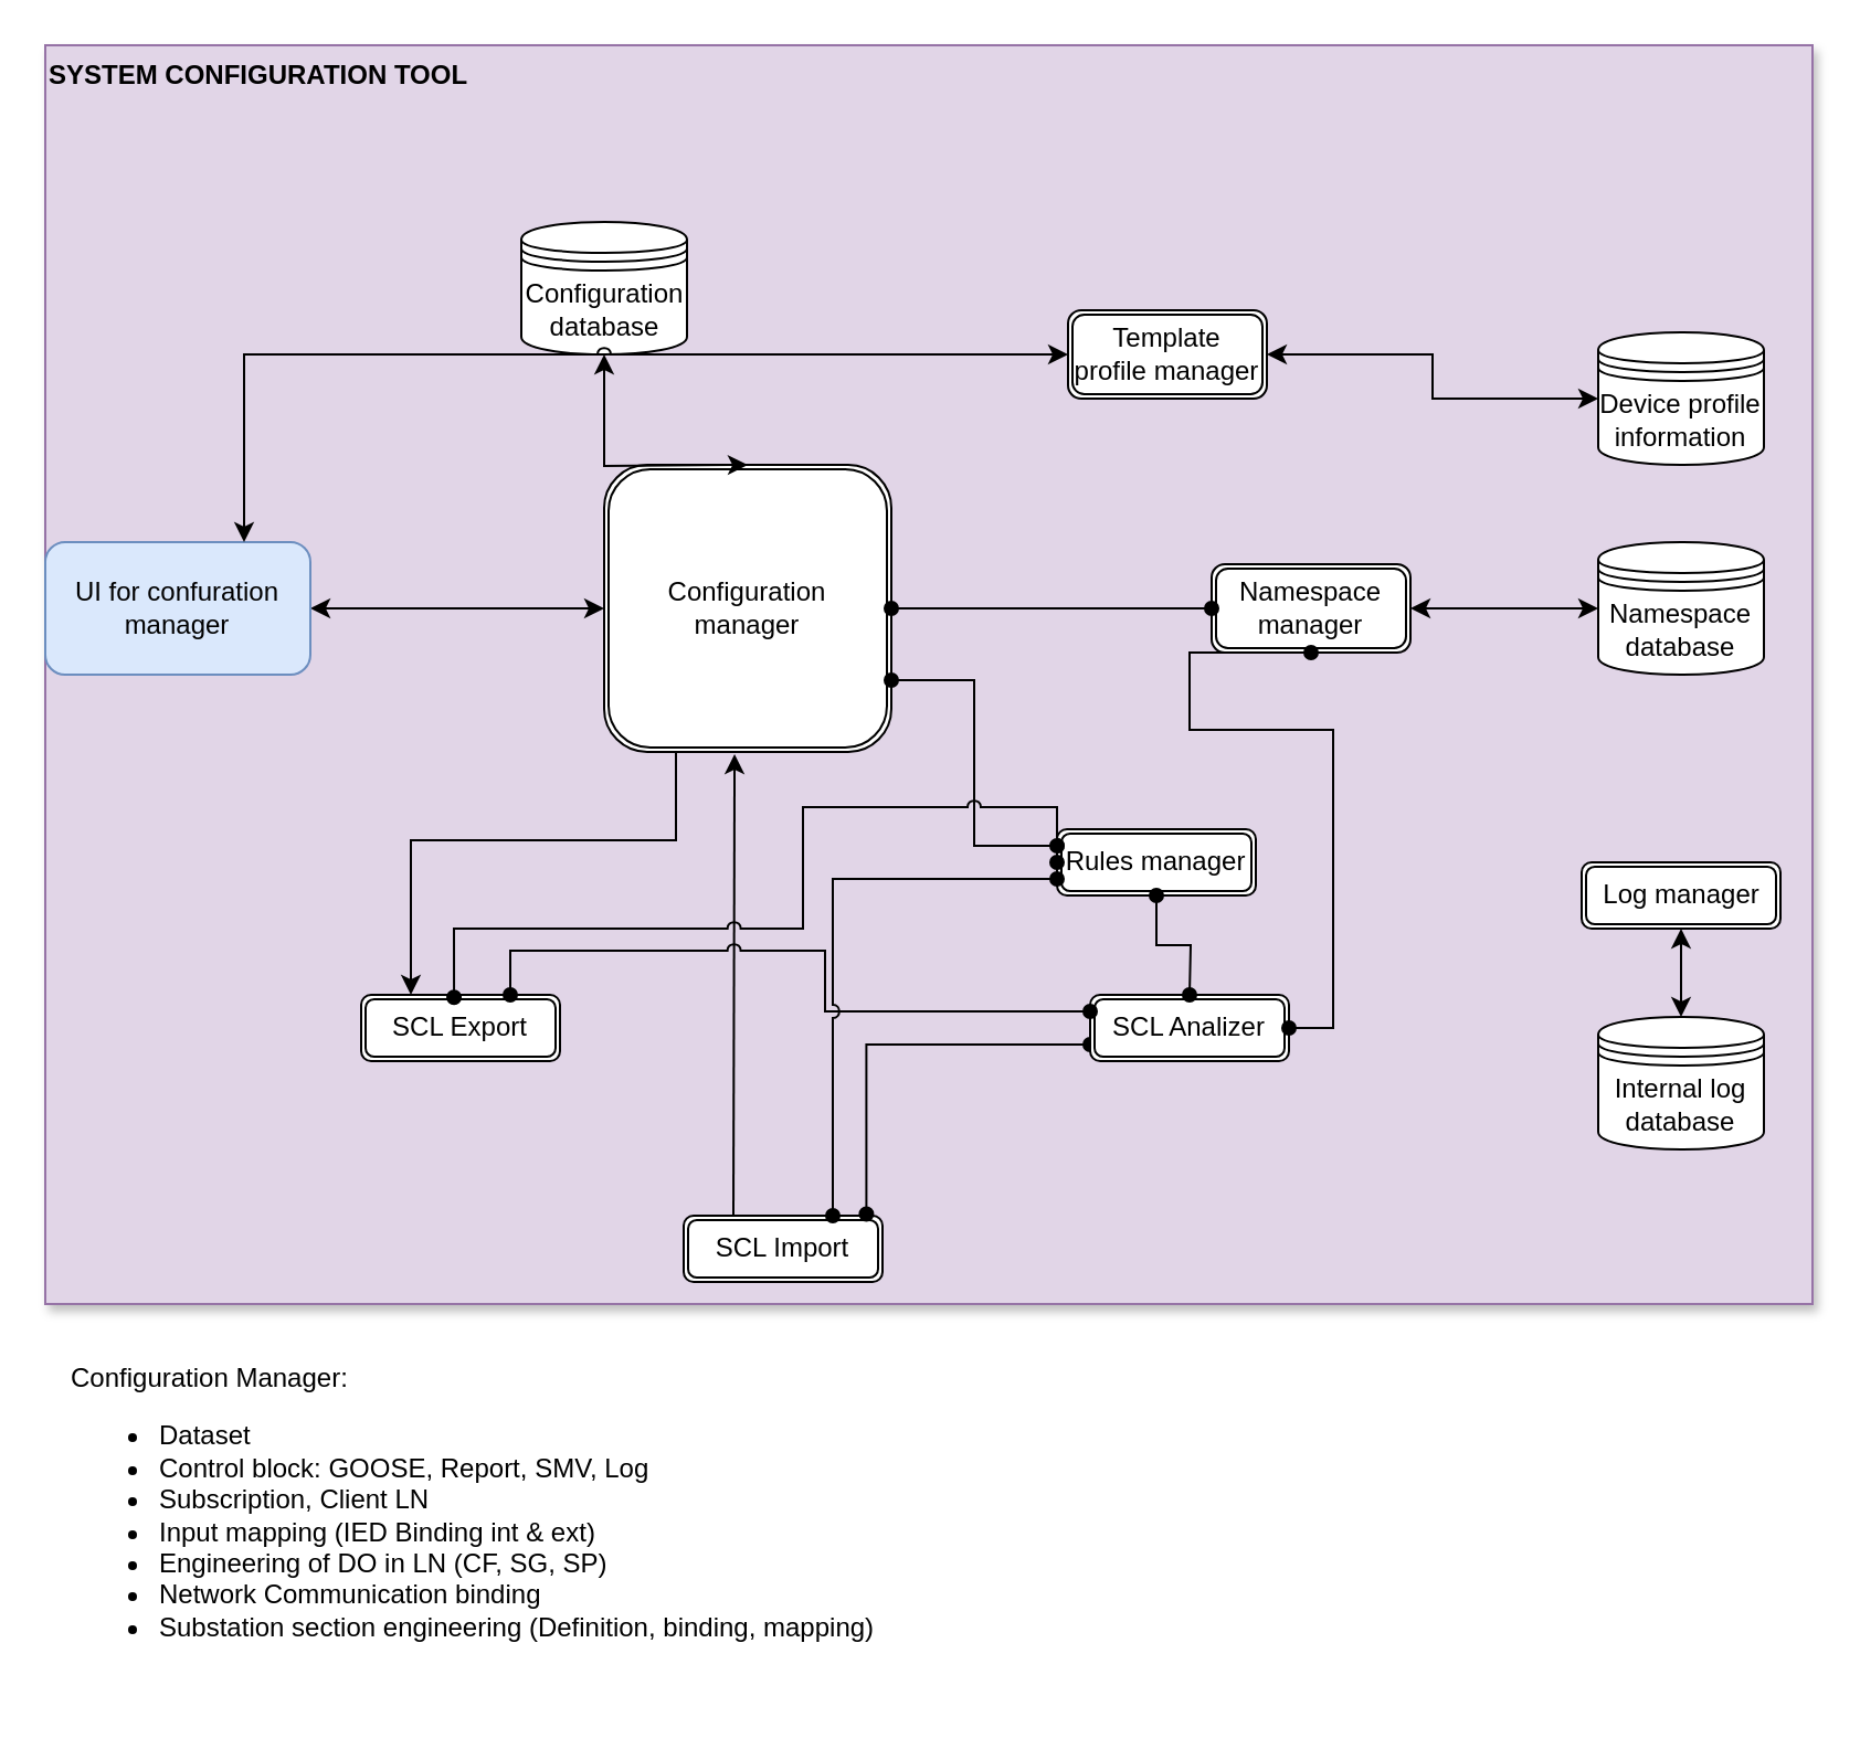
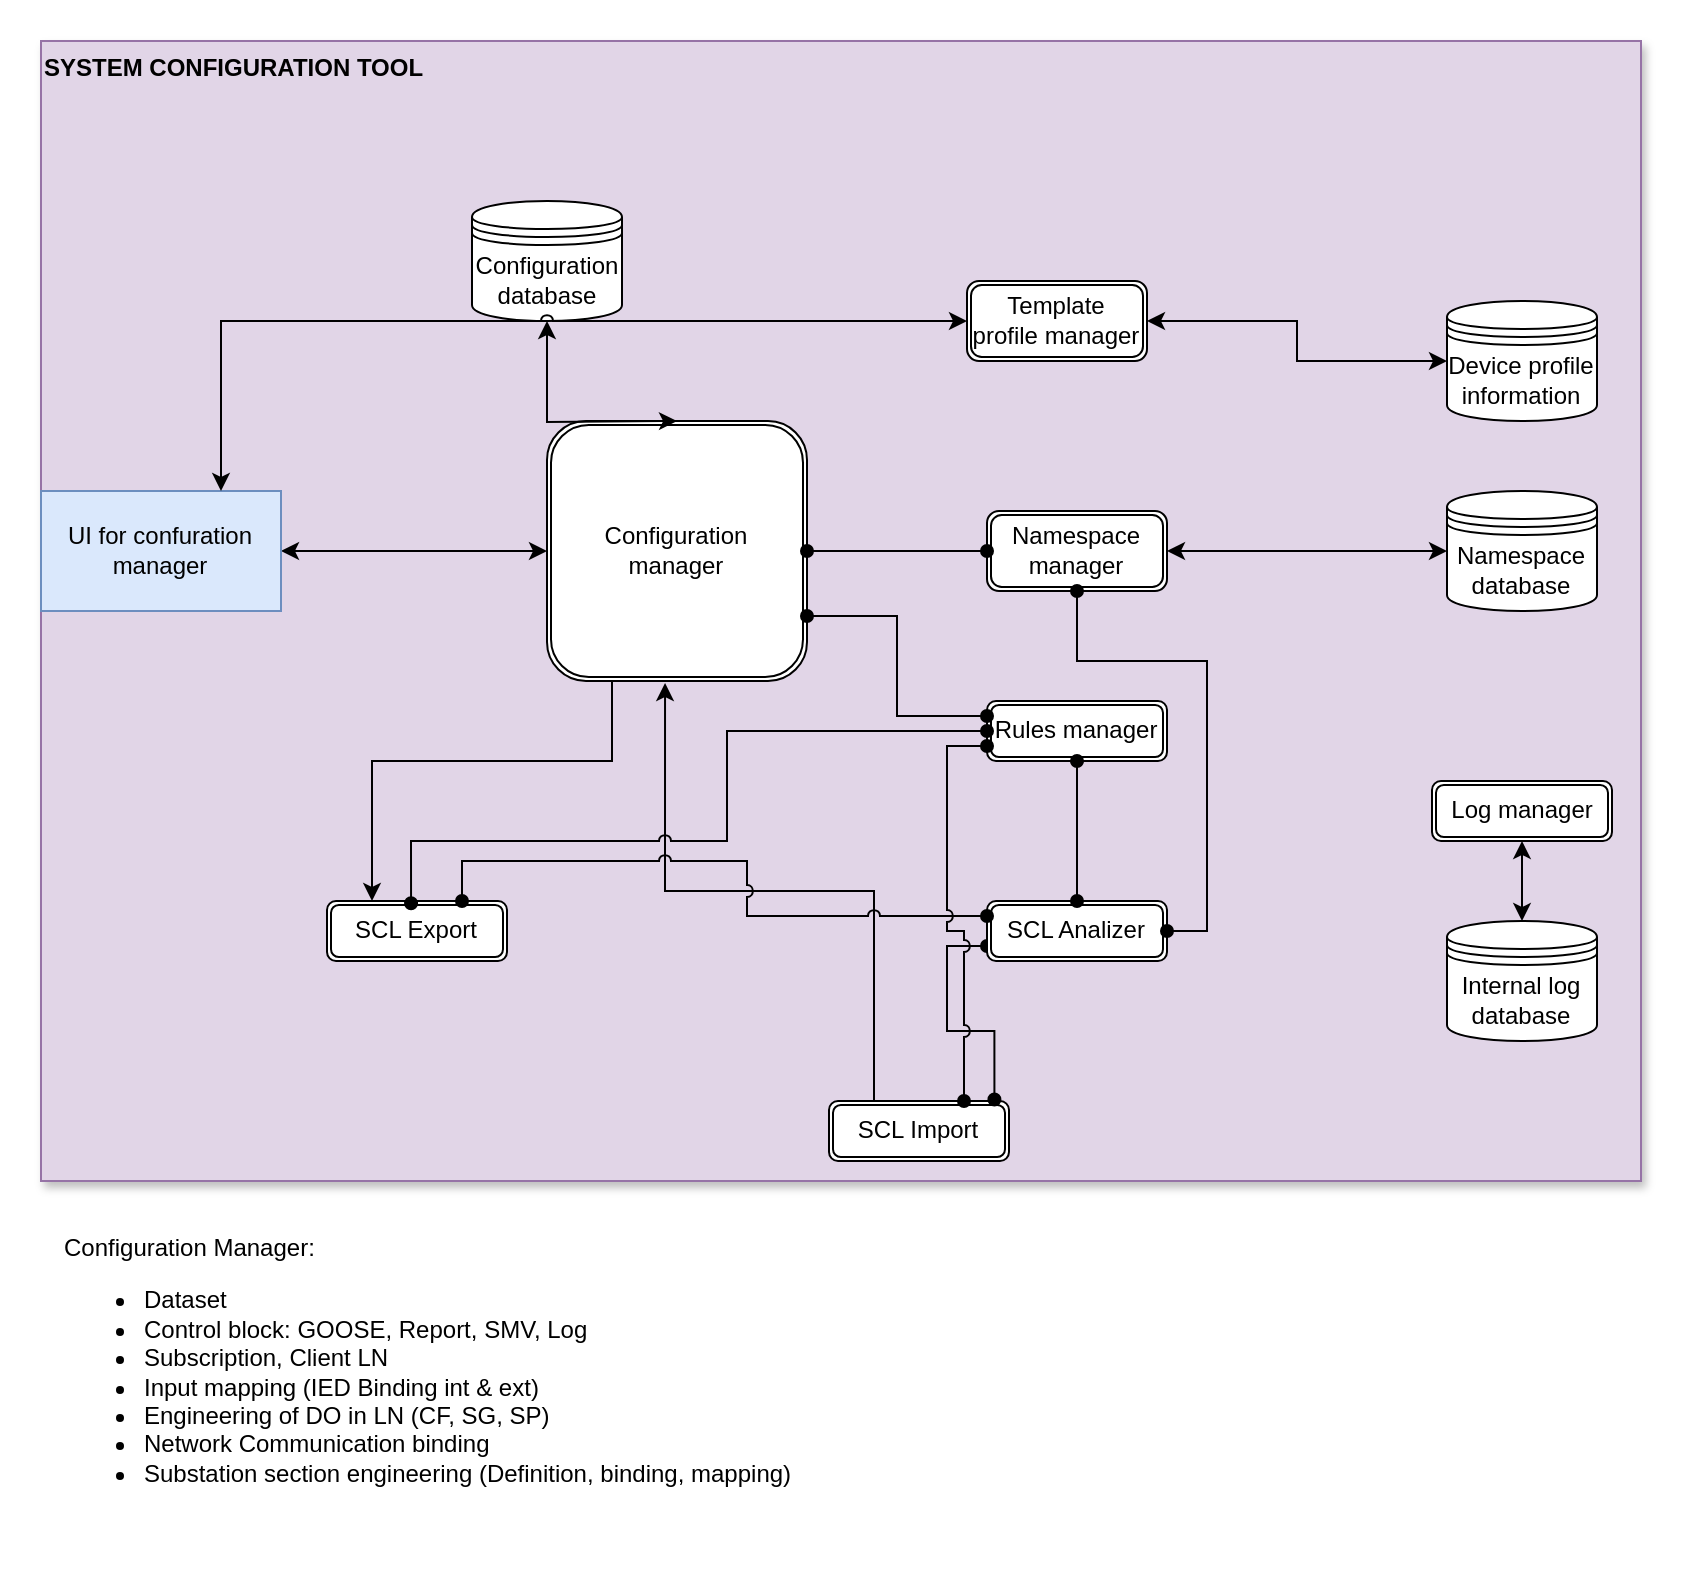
  <mxCell id="0" />
  <mxCell id="1" parent="0" />
  <mxCell id="2" value="SYSTEM CONFIGURATION TOOL" style="rounded=0;align=left;fillColor=#e1d5e7;strokeColor=#9673a6;comic=0;shadow=1;gradientColor=none;labelBorderColor=none;labelBackgroundColor=none;whiteSpace=wrap;html=1;horizontal=1;verticalAlign=top;fontStyle=1" parent="1" vertex="1"><mxGeometry x="20" y="20" width="800" height="570" as="geometry" /></mxCell>
  <mxCell id="3" value="SCL Export" style="shape=ext;double=1;rounded=1;whiteSpace=wrap;html=1;" parent="1" vertex="1"><mxGeometry x="163" y="450" width="90" height="30" as="geometry" /></mxCell>
- <mxCell id="4" value="SCL Import" style="shape=ext;double=1;rounded=1;whiteSpace=wrap;html=1;" parent="1" vertex="1"><mxGeometry x="309" y="550" width="90" height="30" as="geometry" /></mxCell>
+ <mxCell id="4" value="SCL Import" style="shape=ext;double=1;rounded=1;whiteSpace=wrap;html=1;" parent="1" vertex="1"><mxGeometry x="414" y="550" width="90" height="30" as="geometry" /></mxCell>
  <mxCell id="5" style="edgeStyle=orthogonalEdgeStyle;rounded=0;orthogonalLoop=1;jettySize=auto;html=1;exitX=0;exitY=0.75;exitDx=0;exitDy=0;entryX=0.919;entryY=-0.025;entryDx=0;entryDy=0;endArrow=oval;endFill=1;startArrow=oval;startFill=1;entryPerimeter=0;" parent="1" source="6" target="4" edge="1"><mxGeometry relative="1" as="geometry" /></mxCell>
  <mxCell id="6" value="SCL Analizer" style="shape=ext;double=1;rounded=1;whiteSpace=wrap;html=1;" parent="1" vertex="1"><mxGeometry x="493" y="450" width="90" height="30" as="geometry" /></mxCell>
- <mxCell id="7" value="Rules manager" style="shape=ext;double=1;rounded=1;whiteSpace=wrap;html=1;" parent="1" vertex="1"><mxGeometry x="478" y="375" width="90" height="30" as="geometry" /></mxCell>
- <mxCell id="8" value="Namespace&lt;br&gt;manager" style="shape=ext;double=1;rounded=1;whiteSpace=wrap;html=1;" parent="1" vertex="1"><mxGeometry x="548" y="255" width="90" height="40" as="geometry" /></mxCell>
+ <mxCell id="7" value="Rules manager" style="shape=ext;double=1;rounded=1;whiteSpace=wrap;html=1;" parent="1" vertex="1"><mxGeometry x="493" y="350" width="90" height="30" as="geometry" /></mxCell>
+ <mxCell id="8" value="Namespace&lt;br&gt;manager" style="shape=ext;double=1;rounded=1;whiteSpace=wrap;html=1;" parent="1" vertex="1"><mxGeometry x="493" y="255" width="90" height="40" as="geometry" /></mxCell>
  <mxCell id="9" value="Template profile manager" style="shape=ext;double=1;rounded=1;whiteSpace=wrap;html=1;" parent="1" vertex="1"><mxGeometry x="483" y="140" width="90" height="40" as="geometry" /></mxCell>
  <mxCell id="10" value="Configuration&lt;br&gt;manager" style="shape=ext;double=1;rounded=1;whiteSpace=wrap;html=1;container=0;" parent="1" vertex="1"><mxGeometry x="273" y="210" width="130" height="130" as="geometry" /></mxCell>
  <mxCell id="11" value="Configuration database" style="shape=datastore;whiteSpace=wrap;html=1;" parent="1" vertex="1"><mxGeometry x="235.5" y="100" width="75" height="60" as="geometry" /></mxCell>
  <mxCell id="12" value="Device profile information" style="shape=datastore;whiteSpace=wrap;html=1;" parent="1" vertex="1"><mxGeometry x="723" y="150" width="75" height="60" as="geometry" /></mxCell>
  <mxCell id="13" value="Namespace database" style="shape=datastore;whiteSpace=wrap;html=1;" parent="1" vertex="1"><mxGeometry x="723" y="245" width="75" height="60" as="geometry" /></mxCell>
  <mxCell id="14" value="Log manager" style="shape=ext;double=1;rounded=1;whiteSpace=wrap;html=1;" parent="1" vertex="1"><mxGeometry x="715.5" y="390" width="90" height="30" as="geometry" /></mxCell>
  <mxCell id="15" value="Internal log database" style="shape=datastore;whiteSpace=wrap;html=1;" parent="1" vertex="1"><mxGeometry x="723" y="460" width="75" height="60" as="geometry" /></mxCell>
  <mxCell id="16" value="Configuration Manager:&lt;br&gt;&lt;ul&gt;&lt;li&gt;Dataset&lt;/li&gt;&lt;li&gt;Control block: GOOSE, Report, SMV, Log&lt;/li&gt;&lt;li&gt;Subscription, Client LN&lt;/li&gt;&lt;li&gt;Input mapping (IED Binding int &amp;amp; ext)&lt;/li&gt;&lt;li&gt;Engineering of DO in LN (CF, SG, SP)&lt;/li&gt;&lt;li&gt;Network Communication binding&lt;/li&gt;&lt;li&gt;Substation section engineering (Definition, binding, mapping)&lt;/li&gt;&lt;/ul&gt;&lt;div&gt;&lt;br&gt;&lt;/div&gt;" style="text;html=1;strokeColor=none;fillColor=none;align=left;verticalAlign=top;whiteSpace=wrap;rounded=0;" parent="1" vertex="1"><mxGeometry x="30" y="610" width="400" height="160" as="geometry" /></mxCell>
  <mxCell id="17" style="edgeStyle=orthogonalEdgeStyle;rounded=0;orthogonalLoop=1;jettySize=auto;html=1;exitX=1;exitY=0.5;exitDx=0;exitDy=0;entryX=0;entryY=0.5;entryDx=0;entryDy=0;startArrow=classic;startFill=1;endArrow=classic;endFill=1;" parent="1" source="18" target="10" edge="1"><mxGeometry relative="1" as="geometry" /></mxCell>
- <mxCell id="18" value="UI for confuration manager" style="whiteSpace=wrap;html=1;align=center;fillColor=#dae8fc;strokeColor=#6c8ebf;rounded=1;" parent="1" vertex="1"><mxGeometry x="20" y="245" width="120" height="60" as="geometry" /></mxCell>
+ <mxCell id="18" value="UI for confuration manager" style="rounded=0;whiteSpace=wrap;html=1;align=center;fillColor=#dae8fc;strokeColor=#6c8ebf;" parent="1" vertex="1"><mxGeometry x="20" y="245" width="120" height="60" as="geometry" /></mxCell>
  <mxCell id="19" style="edgeStyle=orthogonalEdgeStyle;rounded=0;orthogonalLoop=1;jettySize=auto;html=1;exitX=0.25;exitY=0;exitDx=0;exitDy=0;entryX=0.25;entryY=1;entryDx=0;entryDy=0;startArrow=classic;startFill=1;endArrow=none;endFill=0;" parent="1" source="3" target="10" edge="1"><mxGeometry relative="1" as="geometry"><mxPoint x="203" y="285" as="sourcePoint" /><mxPoint x="283" y="285" as="targetPoint" /><Array as="points"><mxPoint x="186" y="380" /><mxPoint x="306" y="380" /></Array></mxGeometry></mxCell>
  <mxCell id="20" style="edgeStyle=orthogonalEdgeStyle;rounded=0;orthogonalLoop=1;jettySize=auto;html=1;exitX=0.454;exitY=1.008;exitDx=0;exitDy=0;entryX=0.25;entryY=0;entryDx=0;entryDy=0;startArrow=classic;startFill=1;endArrow=none;endFill=0;exitPerimeter=0;jumpStyle=arc;" parent="1" source="10" target="4" edge="1"><mxGeometry relative="1" as="geometry"><mxPoint x="195.5" y="560" as="sourcePoint" /><mxPoint x="315.5" y="350" as="targetPoint" /></mxGeometry></mxCell>
  <mxCell id="21" style="edgeStyle=orthogonalEdgeStyle;rounded=0;orthogonalLoop=1;jettySize=auto;html=1;entryX=0.75;entryY=0;entryDx=0;entryDy=0;endArrow=oval;endFill=1;startArrow=oval;startFill=1;exitX=0;exitY=0.25;exitDx=0;exitDy=0;jumpStyle=arc;" parent="1" source="6" target="3" edge="1"><mxGeometry relative="1" as="geometry"><mxPoint x="483" y="458" as="sourcePoint" /><mxPoint x="403" y="567.5" as="targetPoint" /></mxGeometry></mxCell>
  <mxCell id="22" style="edgeStyle=orthogonalEdgeStyle;rounded=0;orthogonalLoop=1;jettySize=auto;html=1;exitX=0.5;exitY=1;exitDx=0;exitDy=0;endArrow=oval;endFill=1;startArrow=oval;startFill=1;" parent="1" source="7" edge="1"><mxGeometry relative="1" as="geometry"><mxPoint x="503" y="482.5" as="sourcePoint" /><mxPoint x="538" y="450" as="targetPoint" /></mxGeometry></mxCell>
  <mxCell id="23" style="edgeStyle=orthogonalEdgeStyle;rounded=0;orthogonalLoop=1;jettySize=auto;html=1;exitX=0.5;exitY=1;exitDx=0;exitDy=0;endArrow=oval;endFill=1;startArrow=oval;startFill=1;entryX=1;entryY=0.5;entryDx=0;entryDy=0;" parent="1" source="8" target="6" edge="1"><mxGeometry relative="1" as="geometry"><mxPoint x="603" y="380" as="sourcePoint" /><mxPoint x="603" y="450" as="targetPoint" /><Array as="points"><mxPoint x="538" y="330" /><mxPoint x="603" y="330" /><mxPoint x="603" y="465" /></Array></mxGeometry></mxCell>
  <mxCell id="24" style="edgeStyle=orthogonalEdgeStyle;rounded=0;orthogonalLoop=1;jettySize=auto;html=1;entryX=0;entryY=0.5;entryDx=0;entryDy=0;endArrow=oval;endFill=1;startArrow=oval;startFill=1;exitX=1;exitY=0.5;exitDx=0;exitDy=0;" parent="1" source="10" target="8" edge="1"><mxGeometry relative="1" as="geometry"><mxPoint x="503" y="467.5" as="sourcePoint" /><mxPoint x="240.5" y="560" as="targetPoint" /></mxGeometry></mxCell>
  <mxCell id="25" style="edgeStyle=orthogonalEdgeStyle;rounded=0;orthogonalLoop=1;jettySize=auto;html=1;entryX=0;entryY=0.25;entryDx=0;entryDy=0;endArrow=oval;endFill=1;startArrow=oval;startFill=1;exitX=1;exitY=0.75;exitDx=0;exitDy=0;" parent="1" source="10" target="7" edge="1"><mxGeometry relative="1" as="geometry"><mxPoint x="403" y="320" as="sourcePoint" /><mxPoint x="493" y="320" as="targetPoint" /></mxGeometry></mxCell>
  <mxCell id="26" style="edgeStyle=orthogonalEdgeStyle;rounded=0;orthogonalLoop=1;jettySize=auto;html=1;exitX=0;exitY=0.75;exitDx=0;exitDy=0;entryX=0.75;entryY=0;entryDx=0;entryDy=0;endArrow=oval;endFill=1;startArrow=oval;startFill=1;jumpStyle=arc;" parent="1" source="7" target="4" edge="1"><mxGeometry relative="1" as="geometry"><mxPoint x="503" y="482.5" as="sourcePoint" /><mxPoint x="403" y="567.5" as="targetPoint" /></mxGeometry></mxCell>
  <mxCell id="27" style="edgeStyle=orthogonalEdgeStyle;rounded=0;orthogonalLoop=1;jettySize=auto;html=1;exitX=0;exitY=0.5;exitDx=0;exitDy=0;entryX=0.467;entryY=0.038;entryDx=0;entryDy=0;endArrow=oval;endFill=1;startArrow=oval;startFill=1;entryPerimeter=0;jumpStyle=arc;" parent="1" source="7" target="3" edge="1"><mxGeometry relative="1" as="geometry"><mxPoint x="503" y="382.5" as="sourcePoint" /><mxPoint x="392.83" y="561.56" as="targetPoint" /><Array as="points"><mxPoint x="363" y="365" /><mxPoint x="363" y="420" /><mxPoint x="205" y="420" /></Array></mxGeometry></mxCell>
  <mxCell id="28" style="edgeStyle=orthogonalEdgeStyle;rounded=0;orthogonalLoop=1;jettySize=auto;html=1;entryX=0.5;entryY=1;entryDx=0;entryDy=0;startArrow=classic;startFill=1;endArrow=classic;endFill=1;" parent="1" target="11" edge="1"><mxGeometry relative="1" as="geometry"><mxPoint x="338" y="210" as="sourcePoint" /><mxPoint x="283" y="285" as="targetPoint" /></mxGeometry></mxCell>
  <mxCell id="29" style="edgeStyle=orthogonalEdgeStyle;rounded=0;orthogonalLoop=1;jettySize=auto;html=1;entryX=0;entryY=0.5;entryDx=0;entryDy=0;startArrow=classic;startFill=1;endArrow=classic;endFill=1;exitX=0.75;exitY=0;exitDx=0;exitDy=0;jumpStyle=arc;" parent="1" source="18" target="9" edge="1"><mxGeometry relative="1" as="geometry"><mxPoint x="348" y="220" as="sourcePoint" /><mxPoint x="348" y="120" as="targetPoint" /></mxGeometry></mxCell>
  <mxCell id="30" style="edgeStyle=orthogonalEdgeStyle;rounded=0;orthogonalLoop=1;jettySize=auto;html=1;entryX=0;entryY=0.5;entryDx=0;entryDy=0;startArrow=classic;startFill=1;endArrow=classic;endFill=1;exitX=1;exitY=0.5;exitDx=0;exitDy=0;jumpStyle=arc;" parent="1" source="9" target="12" edge="1"><mxGeometry relative="1" as="geometry"><mxPoint x="63" y="255" as="sourcePoint" /><mxPoint x="503" y="190" as="targetPoint" /></mxGeometry></mxCell>
  <mxCell id="31" style="edgeStyle=orthogonalEdgeStyle;rounded=0;orthogonalLoop=1;jettySize=auto;html=1;entryX=0;entryY=0.5;entryDx=0;entryDy=0;startArrow=classic;startFill=1;endArrow=classic;endFill=1;exitX=1;exitY=0.5;exitDx=0;exitDy=0;jumpStyle=arc;" parent="1" source="8" target="13" edge="1"><mxGeometry relative="1" as="geometry"><mxPoint x="583" y="274.5" as="sourcePoint" /><mxPoint x="723" y="274.5" as="targetPoint" /></mxGeometry></mxCell>
  <mxCell id="32" style="edgeStyle=orthogonalEdgeStyle;rounded=0;orthogonalLoop=1;jettySize=auto;html=1;startArrow=classic;startFill=1;endArrow=classic;endFill=1;exitX=0.5;exitY=0;exitDx=0;exitDy=0;jumpStyle=arc;" parent="1" source="15" edge="1"><mxGeometry relative="1" as="geometry"><mxPoint x="585.5" y="285" as="sourcePoint" /><mxPoint x="760.5" y="420" as="targetPoint" /></mxGeometry></mxCell>
